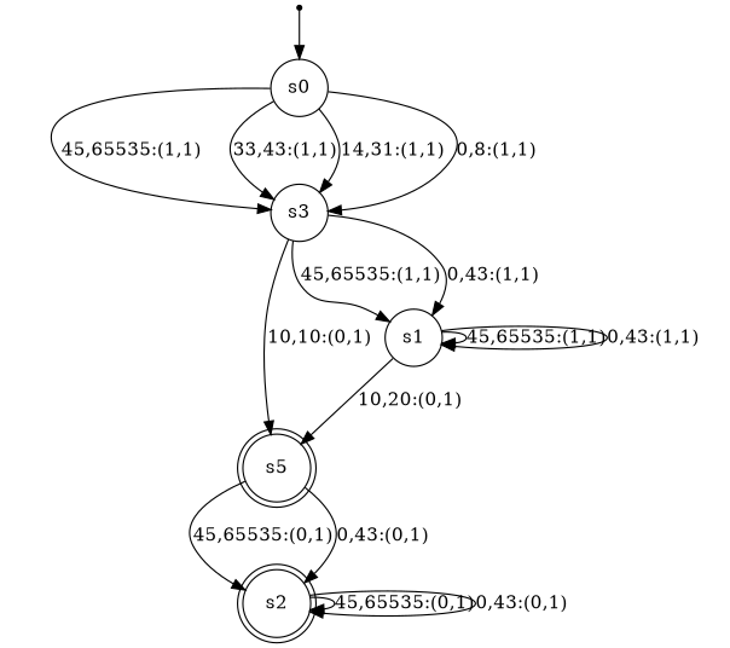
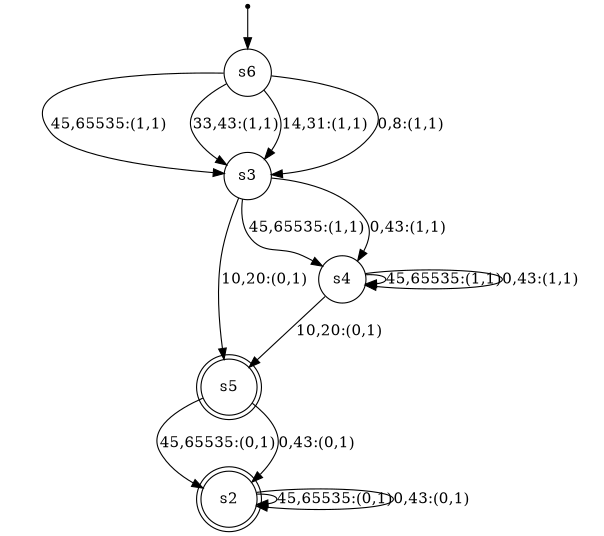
  digraph {
    rankdir=TB
    node [shape=circle]
    init [shape=point]
-   s6 [label=s0]
+   s6
    s3
    s5 [shape=doublecircle]
    s2 [shape=doublecircle]
-   s4 [label=s1]
+   s4
    init -> s6
    s6 -> s3 [label="45,65535:(1,1)"]
    s6 -> s3 [label="33,43:(1,1)"]
    s6 -> s3 [label="14,31:(1,1)"]
    s6 -> s3 [label="0,8:(1,1)"]
-   s3 -> s5 [label="10,10:(0,1)"]
+   s3 -> s5 [label="10,20:(0,1)"]
    s3 -> s4 [label="45,65535:(1,1)"]
    s3 -> s4 [label="0,43:(1,1)"]
    s5 -> s2 [label="45,65535:(0,1)"]
    s5 -> s2 [label="0,43:(0,1)"]
    s2 -> s2 [label="45,65535:(0,1)"]
    s2 -> s2 [label="0,43:(0,1)"]
    s4 -> s5 [label="10,20:(0,1)"]
    s4 -> s4 [label="45,65535:(1,1)"]
    s4 -> s4 [label="0,43:(1,1)"]
  }
